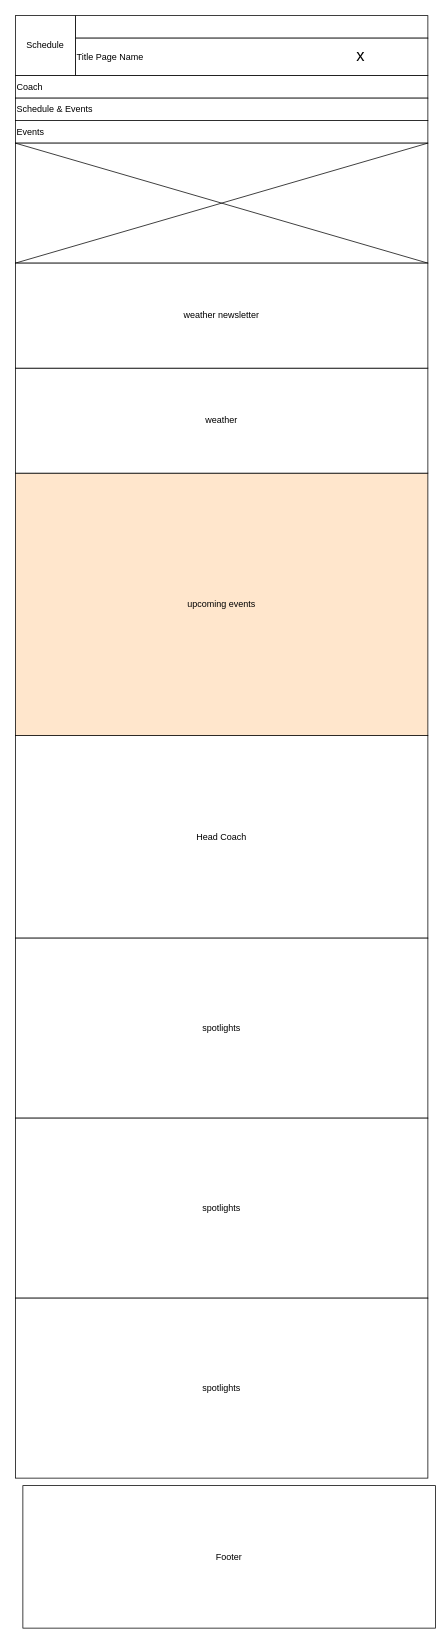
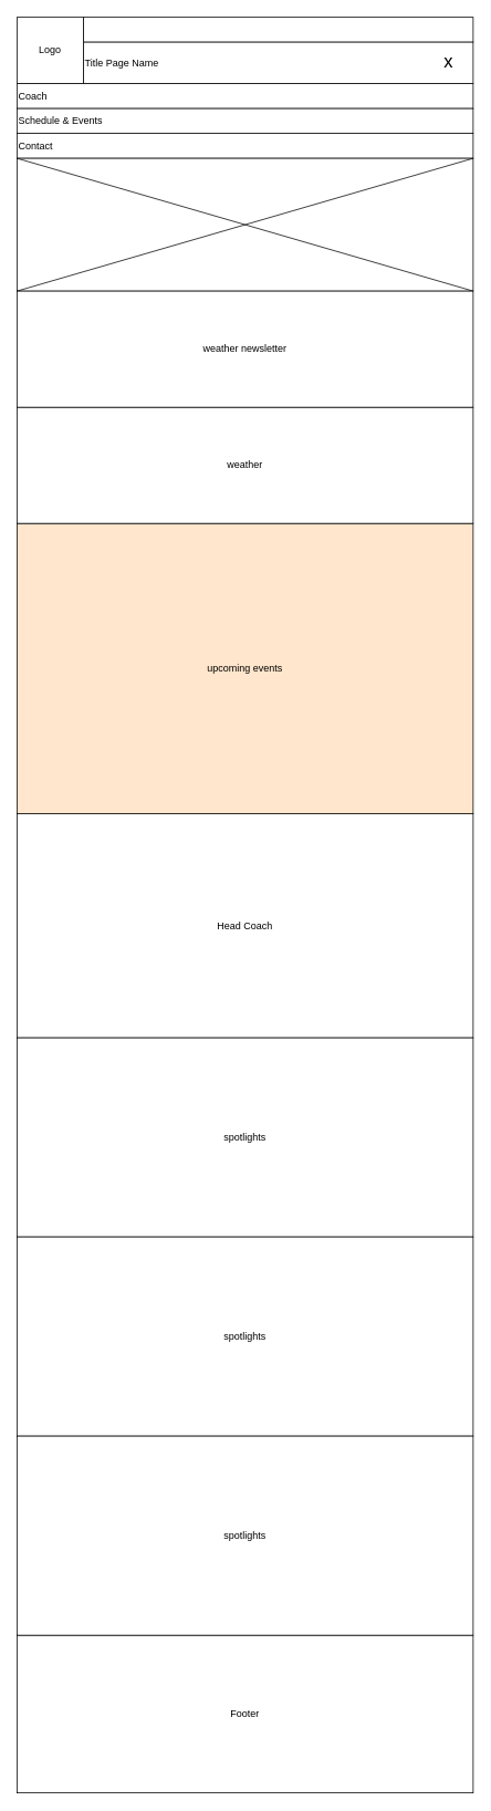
  <mxCell id="0" />
  <mxCell id="1" parent="0" />
  <mxCell id="2" value="" style="rounded=0;whiteSpace=wrap;html=1;" parent="1" vertex="1"><mxGeometry x="100" width="470" height="30" as="geometry" y="20" /></mxCell>
  <mxCell id="3" value="Title Page Name" style="rounded=0;whiteSpace=wrap;html=1;align=left;" parent="1" vertex="1"><mxGeometry x="100" y="50" width="470" height="50" as="geometry" /></mxCell>
- <mxCell id="4" value="x" style="rounded=0;whiteSpace=wrap;html=1;align=right;spacing=14;fontSize=22;spacingBottom=3;strokeColor=none;" parent="1" vertex="1"><mxGeometry x="460" y="65" width="40" height="20" as="geometry" /></mxCell>
- <mxCell id="5" value="Schedule" style="whiteSpace=wrap;html=1;aspect=fixed;" parent="1" vertex="1"><mxGeometry width="80" height="80" as="geometry" x="20" y="20" /></mxCell>
+ <mxCell id="4" value="x" style="rounded=0;whiteSpace=wrap;html=1;align=right;spacing=14;fontSize=22;spacingBottom=3;strokeColor=none;" parent="1" vertex="1"><mxGeometry x="520" y="65" width="40" height="20" as="geometry" /></mxCell>
+ <mxCell id="5" value="Logo" style="whiteSpace=wrap;html=1;aspect=fixed;" parent="1" vertex="1"><mxGeometry width="80" height="80" as="geometry" x="20" y="20" /></mxCell>
  <mxCell id="6" value="Coach" style="rounded=0;whiteSpace=wrap;html=1;align=left;" parent="1" vertex="1"><mxGeometry y="100" width="550" height="30" as="geometry" x="20" /></mxCell>
- <mxCell id="7" value="Events" style="rounded=0;whiteSpace=wrap;html=1;align=left;" parent="1" vertex="1"><mxGeometry y="160" width="550" height="30" as="geometry" x="20" /></mxCell>
+ <mxCell id="7" value="Contact" style="rounded=0;whiteSpace=wrap;html=1;align=left;" parent="1" vertex="1"><mxGeometry y="160" width="550" height="30" as="geometry" x="20" /></mxCell>
  <mxCell id="8" value="Schedule &amp;amp; Events" style="rounded=0;whiteSpace=wrap;html=1;align=left;" parent="1" vertex="1"><mxGeometry y="130" width="550" height="30" as="geometry" x="20" /></mxCell>
  <mxCell id="9" value="" style="rounded=0;whiteSpace=wrap;html=1;" parent="1" vertex="1"><mxGeometry y="190" width="550" height="160" as="geometry" x="20" /></mxCell>
  <mxCell id="10" value="" style="endArrow=none;html=1;rounded=0;entryX=0;entryY=0;entryDx=0;entryDy=0;exitX=1;exitY=1;exitDx=0;exitDy=0;" parent="1" source="9" target="9" edge="1"><mxGeometry width="50" height="50" relative="1" as="geometry"><mxPoint x="750" y="300" as="sourcePoint" /><mxPoint x="550" y="360" as="targetPoint" /></mxGeometry></mxCell>
  <mxCell id="11" value="" style="endArrow=none;html=1;rounded=0;entryX=0;entryY=1;entryDx=0;entryDy=0;exitX=1;exitY=0;exitDx=0;exitDy=0;" parent="1" source="9" target="9" edge="1"><mxGeometry width="50" height="50" relative="1" as="geometry"><mxPoint x="930" y="330" as="sourcePoint" /><mxPoint x="110" y="210" as="targetPoint" /></mxGeometry></mxCell>
- <mxCell id="12" value="Footer" style="rounded=0;whiteSpace=wrap;html=1;" parent="1" vertex="1"><mxGeometry x="30" y="1980" width="550" height="190" as="geometry" /></mxCell>
+ <mxCell id="12" value="Footer" style="rounded=0;whiteSpace=wrap;html=1;" parent="1" vertex="1"><mxGeometry y="1970" width="550" height="190" as="geometry" x="20" /></mxCell>
  <mxCell id="13" value="Head Coach" style="rounded=0;whiteSpace=wrap;html=1;" parent="1" vertex="1"><mxGeometry y="980" width="550" height="270" as="geometry" x="20" /></mxCell>
  <mxCell id="14" value="upcoming events" style="rounded=0;whiteSpace=wrap;html=1;fillColor=#ffe6cc;" parent="1" vertex="1"><mxGeometry y="630" width="550" height="350" as="geometry" x="20" /></mxCell>
  <mxCell id="15" value="weather" style="rounded=0;whiteSpace=wrap;html=1;" parent="1" vertex="1"><mxGeometry y="490" width="550" height="140" as="geometry" x="20" /></mxCell>
  <mxCell id="16" value="spotlights" style="rounded=0;whiteSpace=wrap;html=1;" parent="1" vertex="1"><mxGeometry y="1250" width="550" height="240" as="geometry" x="20" /></mxCell>
  <mxCell id="17" value="spotlights" style="rounded=0;whiteSpace=wrap;html=1;" parent="1" vertex="1"><mxGeometry y="1490" width="550" height="240" as="geometry" x="20" /></mxCell>
  <mxCell id="18" value="weather newsletter" style="rounded=0;whiteSpace=wrap;html=1;" parent="1" vertex="1"><mxGeometry y="350" width="550" height="140" as="geometry" x="20" /></mxCell>
  <mxCell id="19" value="spotlights" style="rounded=0;whiteSpace=wrap;html=1;" vertex="1" parent="1"><mxGeometry y="1730" width="550" height="240" as="geometry" x="20" /></mxCell>
